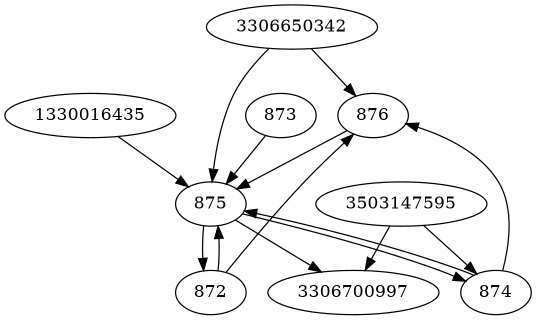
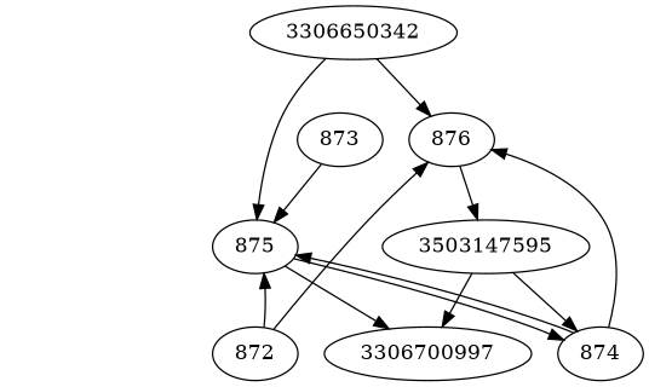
  strict digraph {
    3306650342
    876
    875
    872
    874
    3306700997
    873
    3503147595
-   1330016435
    3306650342 -> 876
    3306650342 -> 875
-   876 -> 875
-   875 -> 872
+   876 -> 3503147595
    875 -> 874
    875 -> 3306700997
    872 -> 876
    872 -> 875
    874 -> 876
    874 -> 875
    873 -> 875
    3503147595 -> 874
    3503147595 -> 3306700997
-   1330016435 -> 875
  }
